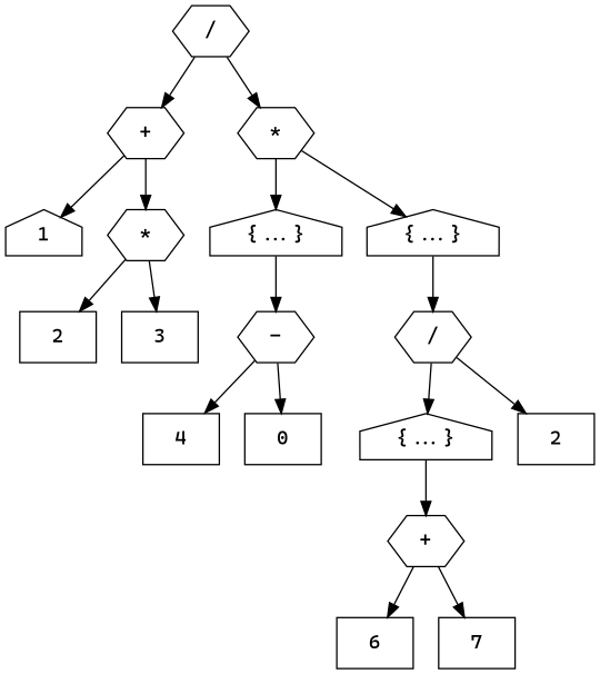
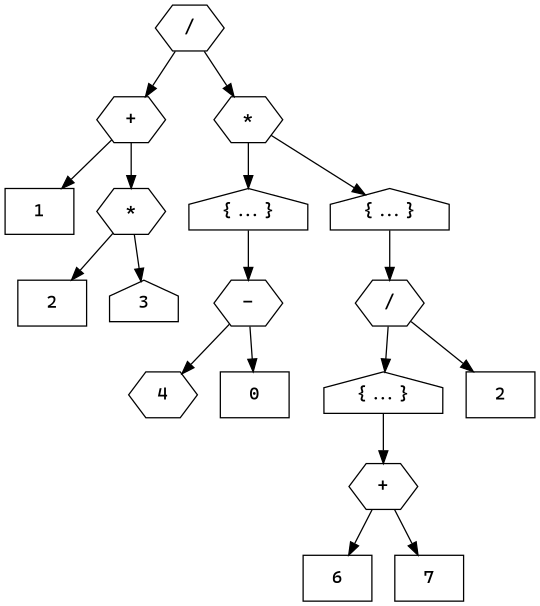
  digraph {
    node [fontname="Cascadia Code Regular" shape=box]
    n1 [label="/" shape=hexagon]
    n2 [label="+" shape=hexagon]
    n3 [label="*" shape=hexagon]
-   n4 [label=1 shape=house]
+   n4 [label=1]
    n5 [label="*" shape=hexagon]
    n6 [label="{...}" shape=house]
    n7 [label="{...}" shape=house]
    n8 [label=2]
-   n9 [label=3]
+   n9 [label=3 shape=house]
    n10 [label="-" shape=hexagon]
    n11 [label="/" shape=hexagon]
-   n12 [label=4]
+   n12 [label=4 shape=hexagon]
    n13 [label=0]
    n14 [label="{...}" shape=house]
    n15 [label=2]
    n16 [label="+" shape=hexagon]
    n17 [label=6]
    n18 [label=7]
    n1 -> n2
    n1 -> n3
    n2 -> n4
    n2 -> n5
    n3 -> n6
    n3 -> n7
    n5 -> n8
    n5 -> n9
    n6 -> n10
    n7 -> n11
    n10 -> n12
    n10 -> n13
    n11 -> n14
    n11 -> n15
    n14 -> n16
    n16 -> n17
    n16 -> n18
  }
